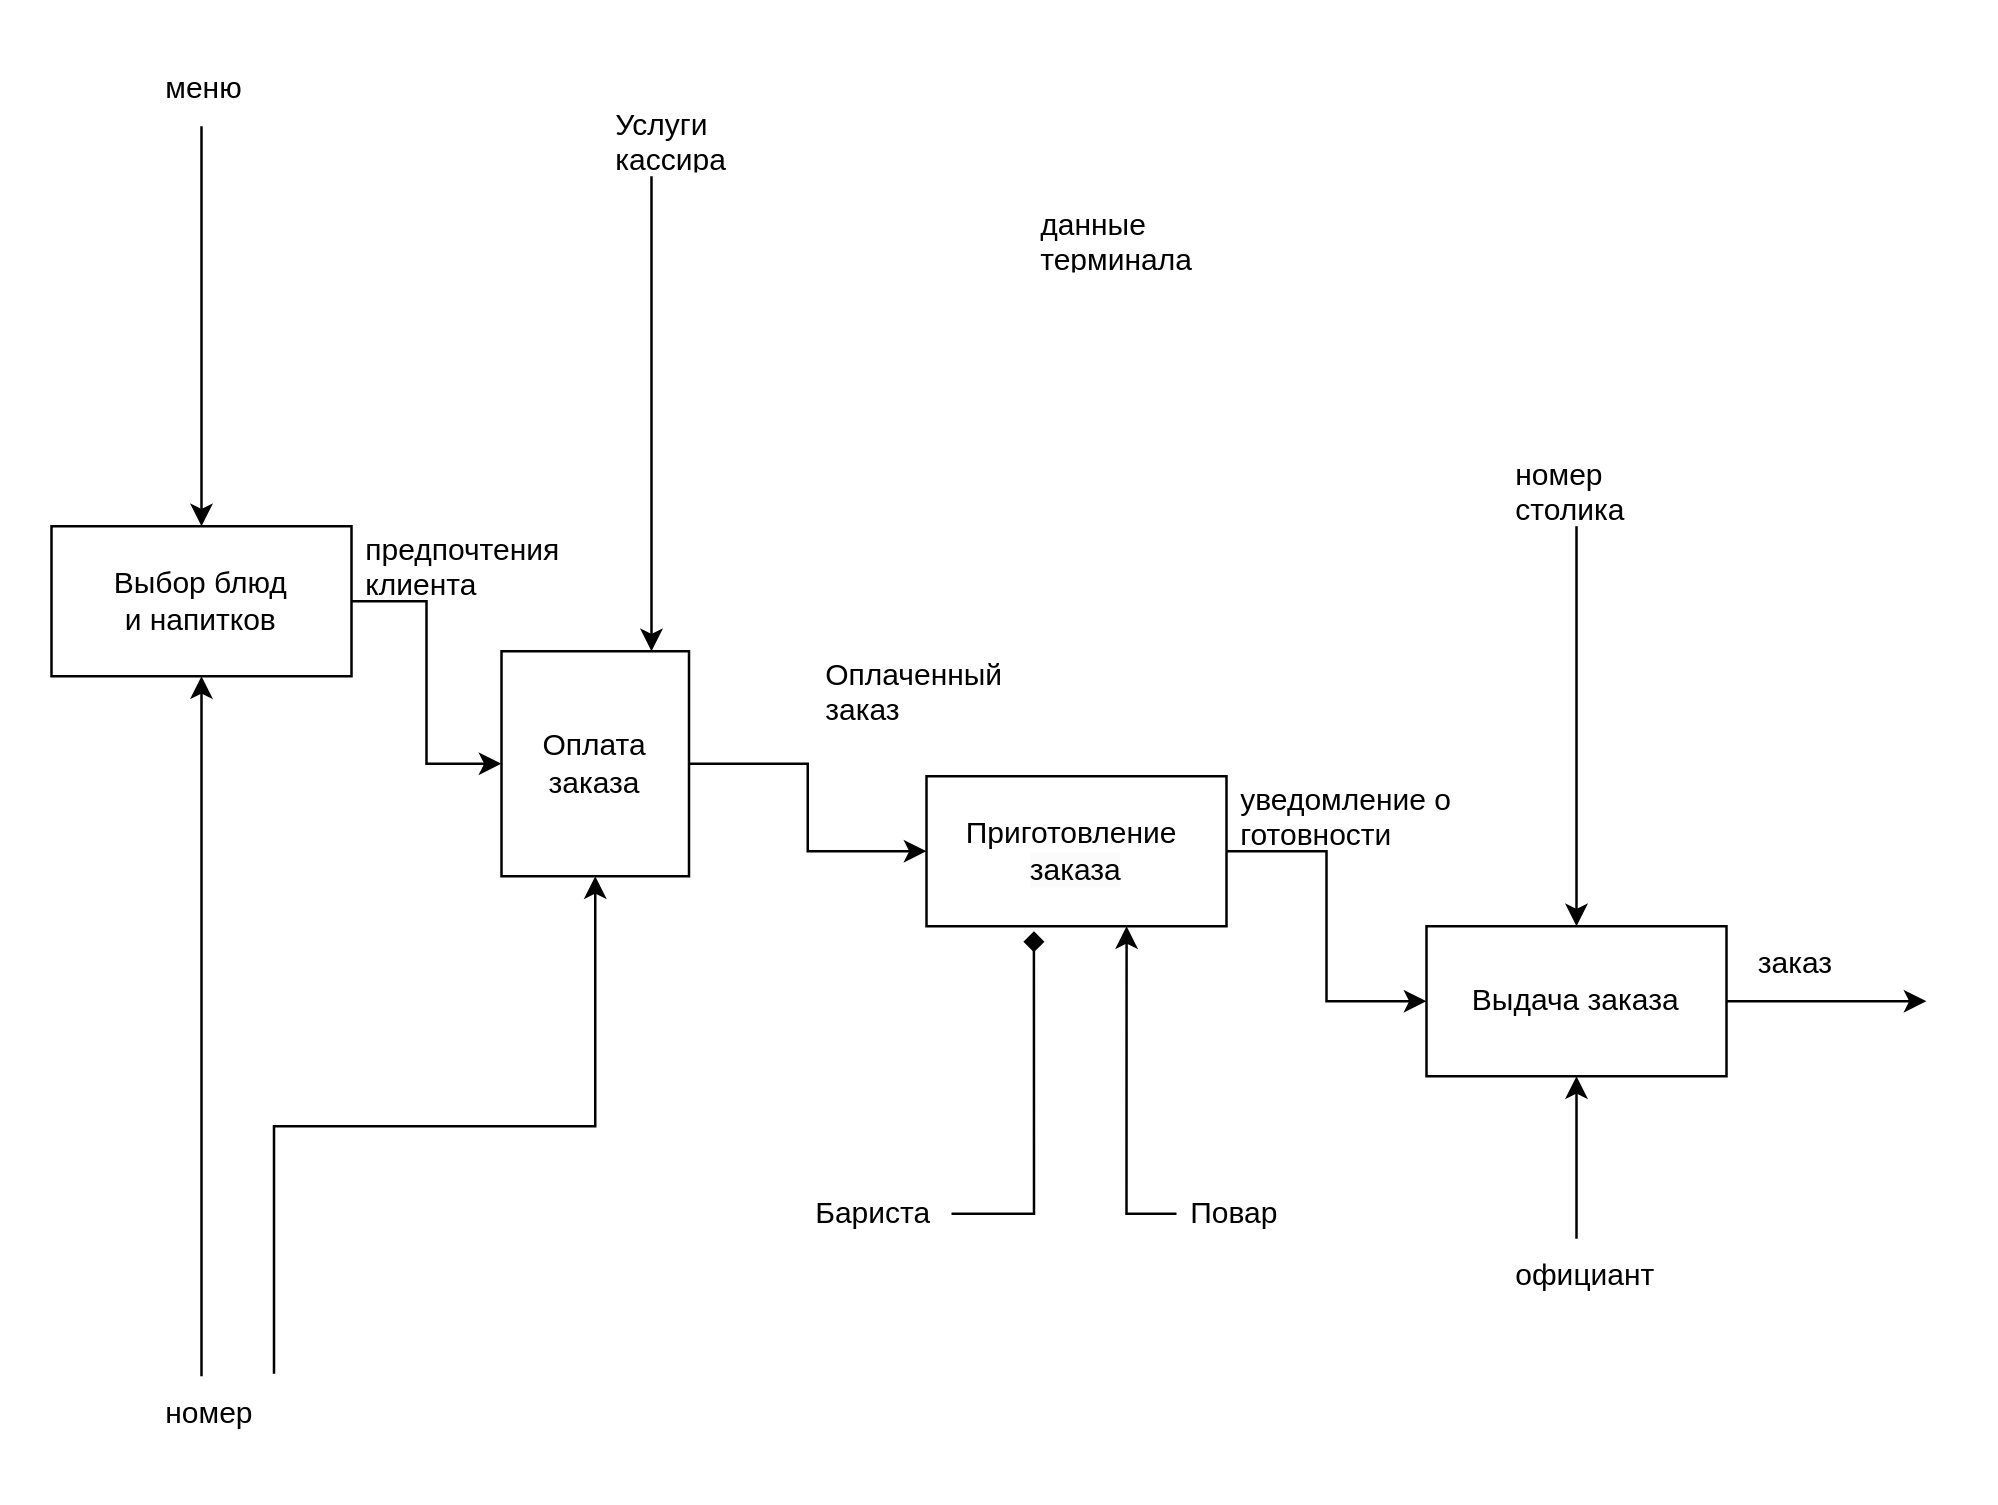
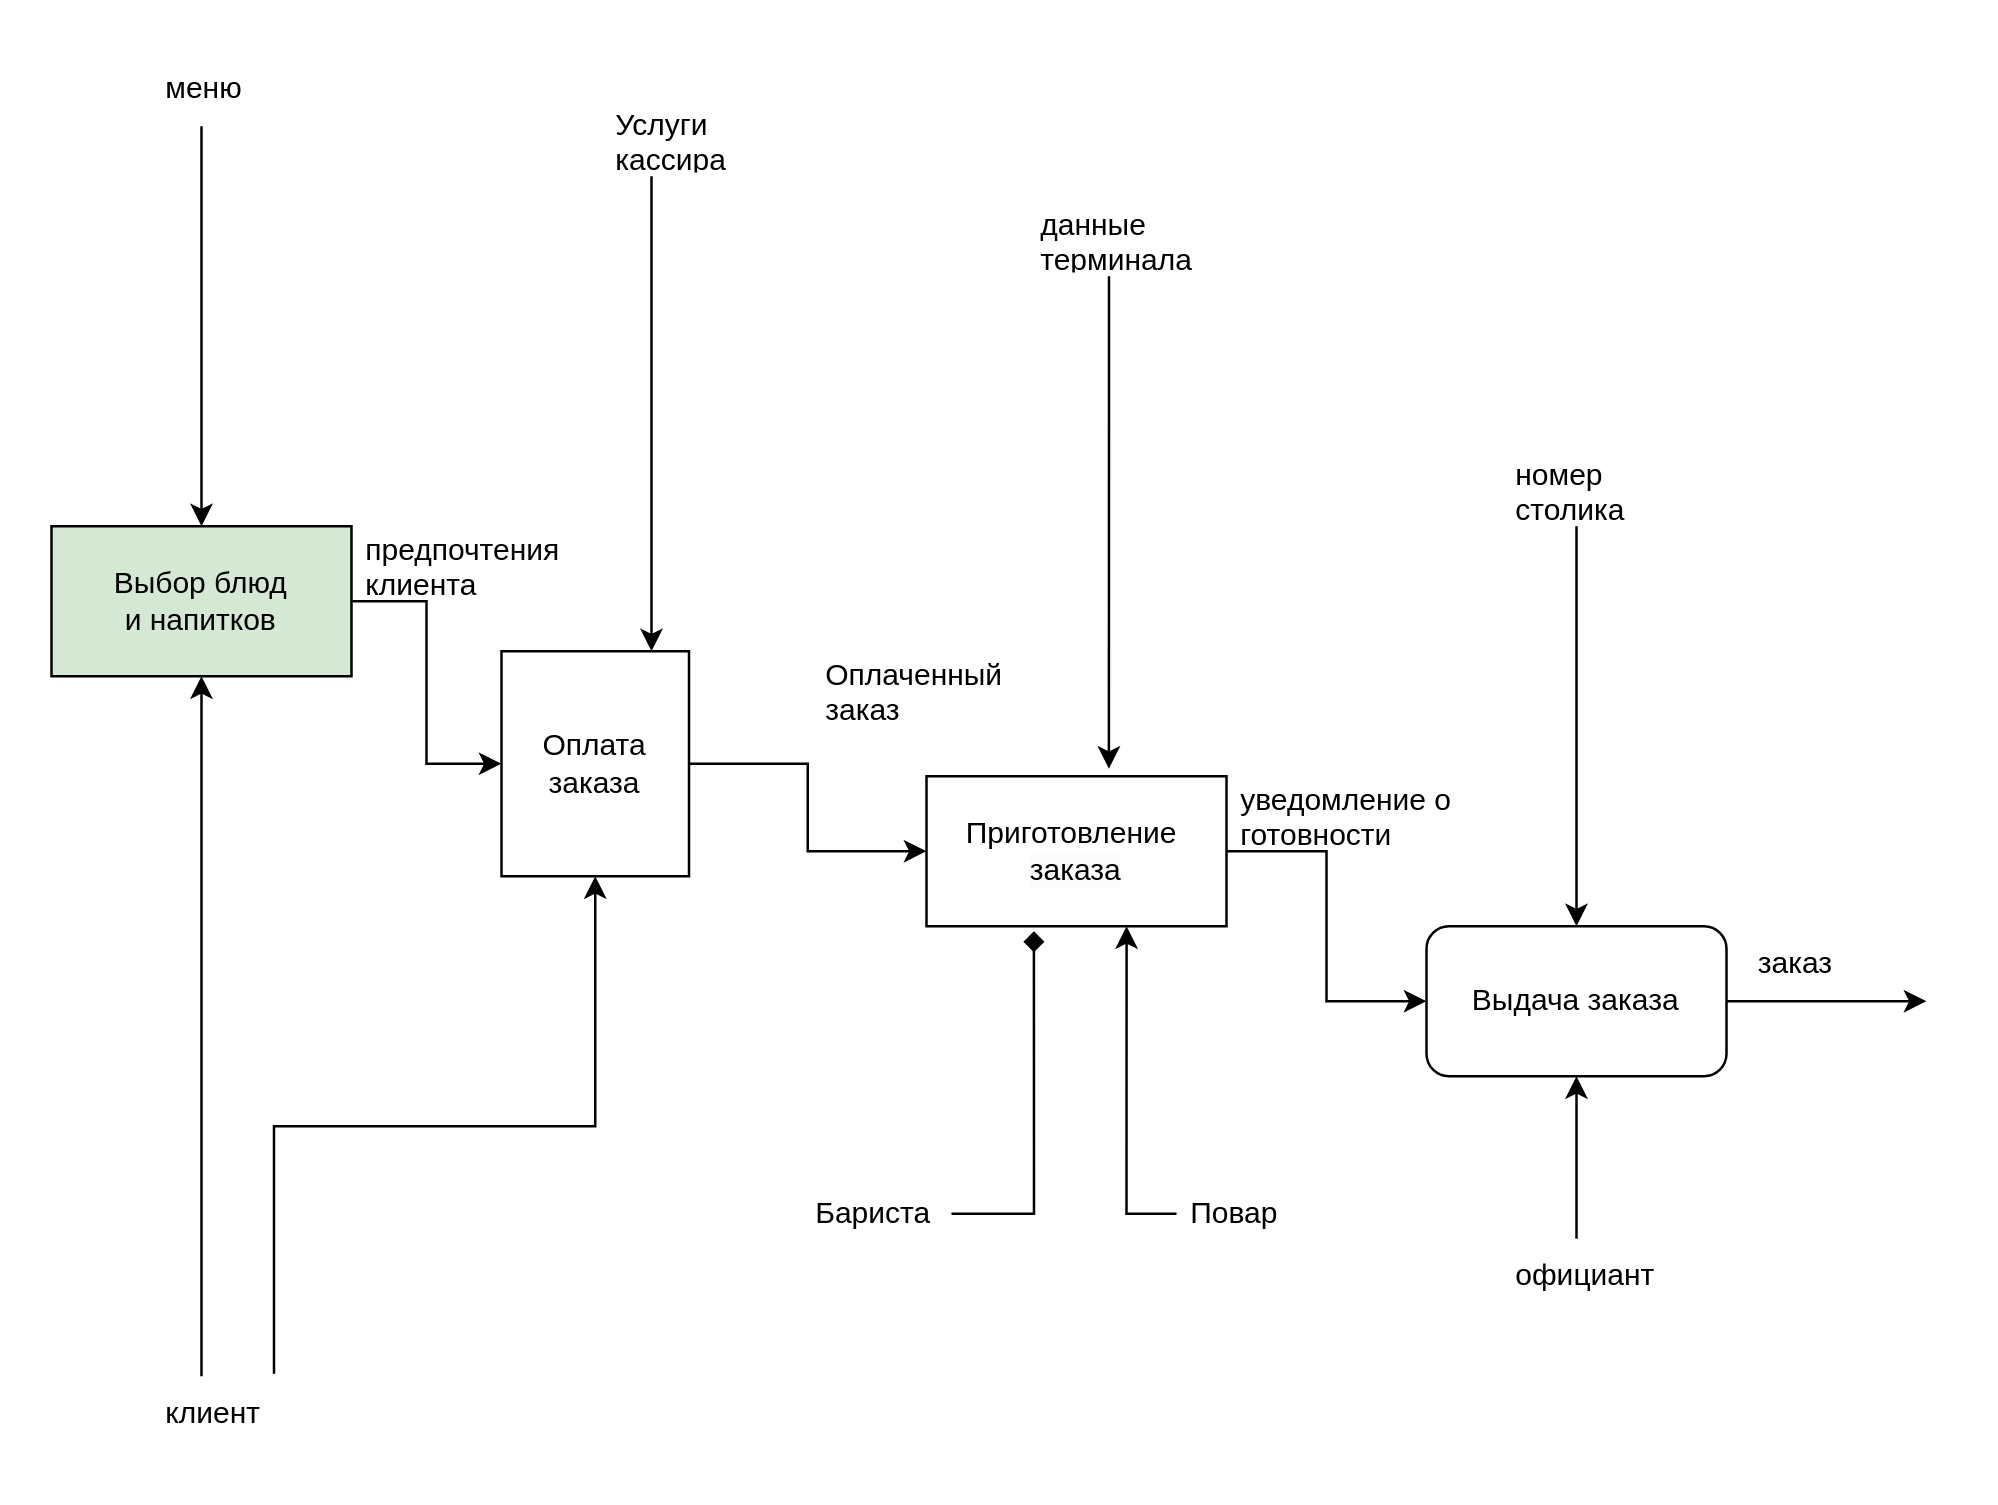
  <mxCell id="0" />
  <mxCell id="1" parent="0" />
  <mxCell id="2" style="edgeStyle=orthogonalEdgeStyle;rounded=0;orthogonalLoop=1;jettySize=auto;html=1;entryX=0;entryY=0.5;entryDx=0;entryDy=0;" edge="1" parent="1" source="3" target="10"><mxGeometry relative="1" as="geometry" /></mxCell>
- <mxCell id="3" value="Выбор блюд&lt;br&gt;&lt;font&gt;и напитков&lt;/font&gt;" style="rounded=0;whiteSpace=wrap;html=1;" vertex="1" parent="1"><mxGeometry x="20" y="210" width="120" height="60" as="geometry" /></mxCell>
+ <mxCell id="3" value="Выбор блюд&lt;br&gt;&lt;font&gt;и напитков&lt;/font&gt;" style="rounded=0;whiteSpace=wrap;html=1;fillColor=#d5e8d4;" vertex="1" parent="1"><mxGeometry x="20" y="210" width="120" height="60" as="geometry" /></mxCell>
  <mxCell id="4" style="edgeStyle=orthogonalEdgeStyle;rounded=0;orthogonalLoop=1;jettySize=auto;html=1;entryX=0.5;entryY=1;entryDx=0;entryDy=0;" edge="1" parent="1" target="3"><mxGeometry relative="1" as="geometry"><mxPoint x="80" y="550" as="sourcePoint" /><Array as="points"><mxPoint x="80" y="520" /><mxPoint x="80" y="520" /></Array></mxGeometry></mxCell>
  <mxCell id="5" style="edgeStyle=orthogonalEdgeStyle;rounded=0;orthogonalLoop=1;jettySize=auto;html=1;entryX=0.5;entryY=1;entryDx=0;entryDy=0;exitX=0.98;exitY=-0.033;exitDx=0;exitDy=0;exitPerimeter=0;" edge="1" parent="1" source="6" target="10"><mxGeometry relative="1" as="geometry"><mxPoint x="120" y="560" as="sourcePoint" /></mxGeometry></mxCell>
- <mxCell id="6" value="номер" style="text;strokeColor=none;fillColor=none;align=left;verticalAlign=middle;spacingLeft=4;spacingRight=4;overflow=hidden;points=[[0,0.5],[1,0.5]];portConstraint=eastwest;rotatable=0;whiteSpace=wrap;html=1;" vertex="1" parent="1"><mxGeometry x="60" y="550" width="50" height="30" as="geometry" /></mxCell>
+ <mxCell id="6" value="клиент" style="text;strokeColor=none;fillColor=none;align=left;verticalAlign=middle;spacingLeft=4;spacingRight=4;overflow=hidden;points=[[0,0.5],[1,0.5]];portConstraint=eastwest;rotatable=0;whiteSpace=wrap;html=1;" vertex="1" parent="1"><mxGeometry x="60" y="550" width="50" height="30" as="geometry" /></mxCell>
  <mxCell id="7" style="edgeStyle=orthogonalEdgeStyle;rounded=0;orthogonalLoop=1;jettySize=auto;html=1;entryX=0.5;entryY=0;entryDx=0;entryDy=0;" edge="1" parent="1" source="8" target="3"><mxGeometry relative="1" as="geometry"><Array as="points"><mxPoint x="80" y="90" /><mxPoint x="80" y="90" /></Array></mxGeometry></mxCell>
  <mxCell id="8" value="меню" style="text;strokeColor=none;fillColor=none;align=left;verticalAlign=middle;spacingLeft=4;spacingRight=4;overflow=hidden;points=[[0,0.5],[1,0.5]];portConstraint=eastwest;rotatable=0;whiteSpace=wrap;html=1;" vertex="1" parent="1"><mxGeometry x="60" y="20" width="80" height="30" as="geometry" /></mxCell>
  <mxCell id="9" style="edgeStyle=orthogonalEdgeStyle;rounded=0;orthogonalLoop=1;jettySize=auto;html=1;exitX=1;exitY=0.5;exitDx=0;exitDy=0;entryX=0;entryY=0.5;entryDx=0;entryDy=0;" edge="1" parent="1" source="10" target="15"><mxGeometry relative="1" as="geometry" /></mxCell>
  <mxCell id="10" value="Оплата заказа" style="rounded=0;whiteSpace=wrap;html=1;" vertex="1" parent="1"><mxGeometry x="200" y="260" width="75" height="90" as="geometry" /></mxCell>
  <mxCell id="11" value="предпочтения&amp;nbsp;&lt;br&gt;&lt;font&gt;клиента&lt;/font&gt;" style="text;strokeColor=none;fillColor=none;align=left;verticalAlign=middle;spacingLeft=4;spacingRight=4;overflow=hidden;points=[[0,0.5],[1,0.5]];portConstraint=eastwest;rotatable=0;whiteSpace=wrap;html=1;" vertex="1" parent="1"><mxGeometry x="140" y="210" width="90" height="30" as="geometry" /></mxCell>
  <mxCell id="12" style="edgeStyle=orthogonalEdgeStyle;rounded=0;orthogonalLoop=1;jettySize=auto;html=1;" edge="1" parent="1" source="13" target="10"><mxGeometry relative="1" as="geometry"><Array as="points"><mxPoint x="260" y="120" /><mxPoint x="260" y="120" /></Array></mxGeometry></mxCell>
  <mxCell id="13" value="Услуги кассира" style="text;strokeColor=none;fillColor=none;align=left;verticalAlign=middle;spacingLeft=4;spacingRight=4;overflow=hidden;points=[[0,0.5],[1,0.5]];portConstraint=eastwest;rotatable=0;whiteSpace=wrap;html=1;" vertex="1" parent="1"><mxGeometry x="240" y="40" width="80" height="30" as="geometry" /></mxCell>
  <mxCell id="14" style="edgeStyle=orthogonalEdgeStyle;rounded=0;orthogonalLoop=1;jettySize=auto;html=1;entryX=0;entryY=0.5;entryDx=0;entryDy=0;" edge="1" parent="1" source="15" target="24"><mxGeometry relative="1" as="geometry" /></mxCell>
  <mxCell id="15" value="&lt;font&gt;Приготовление&amp;nbsp;&lt;br&gt;&lt;span style=&quot;color: rgb(0, 0, 0); font-family: Helvetica; font-size: 12px; font-style: normal; font-variant-ligatures: normal; font-variant-caps: normal; font-weight: 400; letter-spacing: normal; orphans: 2; text-align: center; text-indent: 0px; text-transform: none; widows: 2; word-spacing: 0px; -webkit-text-stroke-width: 0px; background-color: rgb(251, 251, 251); text-decoration-thickness: initial; text-decoration-style: initial; text-decoration-color: initial; float: none; display: inline !important;&quot;&gt;заказа&lt;/span&gt;&lt;/font&gt;" style="rounded=0;whiteSpace=wrap;html=1;" vertex="1" parent="1"><mxGeometry x="370" y="310" width="120" height="60" as="geometry" /></mxCell>
  <mxCell id="16" value="Оплаченный заказ" style="text;strokeColor=none;fillColor=none;align=left;verticalAlign=middle;spacingLeft=4;spacingRight=4;overflow=hidden;points=[[0,0.5],[1,0.5]];portConstraint=eastwest;rotatable=0;whiteSpace=wrap;html=1;" vertex="1" parent="1"><mxGeometry x="324" y="260" width="80" height="30" as="geometry" /></mxCell>
  <mxCell id="17" style="edgeStyle=orthogonalEdgeStyle;rounded=0;orthogonalLoop=1;jettySize=auto;html=1;entryX=0.358;entryY=1.033;entryDx=0;entryDy=0;entryPerimeter=0;endArrow=diamond;" edge="1" parent="1" source="18" target="15"><mxGeometry relative="1" as="geometry" /></mxCell>
  <mxCell id="18" value="Бариста" style="text;strokeColor=none;fillColor=none;align=left;verticalAlign=middle;spacingLeft=4;spacingRight=4;overflow=hidden;points=[[0,0.5],[1,0.5]];portConstraint=eastwest;rotatable=0;whiteSpace=wrap;html=1;" vertex="1" parent="1"><mxGeometry x="320" y="470" width="60" height="30" as="geometry" /></mxCell>
  <mxCell id="19" style="edgeStyle=orthogonalEdgeStyle;rounded=0;orthogonalLoop=1;jettySize=auto;html=1;entryX=0.667;entryY=1;entryDx=0;entryDy=0;entryPerimeter=0;" edge="1" parent="1" source="20" target="15"><mxGeometry relative="1" as="geometry" /></mxCell>
  <mxCell id="20" value="Повар" style="text;strokeColor=none;fillColor=none;align=left;verticalAlign=middle;spacingLeft=4;spacingRight=4;overflow=hidden;points=[[0,0.5],[1,0.5]];portConstraint=eastwest;rotatable=0;whiteSpace=wrap;html=1;" vertex="1" parent="1"><mxGeometry x="470" y="470" width="80" height="30" as="geometry" /></mxCell>
+ <mxCell id="21" style="edgeStyle=orthogonalEdgeStyle;rounded=0;orthogonalLoop=1;jettySize=auto;html=1;entryX=0.608;entryY=-0.05;entryDx=0;entryDy=0;entryPerimeter=0;" edge="1" parent="1" source="22" target="15"><mxGeometry relative="1" as="geometry"><Array as="points"><mxPoint x="443" y="150" /><mxPoint x="443" y="150" /></Array></mxGeometry></mxCell>
  <mxCell id="22" value="данные терминала" style="text;strokeColor=none;fillColor=none;align=left;verticalAlign=middle;spacingLeft=4;spacingRight=4;overflow=hidden;points=[[0,0.5],[1,0.5]];portConstraint=eastwest;rotatable=0;whiteSpace=wrap;html=1;" vertex="1" parent="1"><mxGeometry x="410" y="80" width="80" height="30" as="geometry" /></mxCell>
  <mxCell id="23" style="edgeStyle=orthogonalEdgeStyle;rounded=0;orthogonalLoop=1;jettySize=auto;html=1;" edge="1" parent="1" source="24"><mxGeometry relative="1" as="geometry"><mxPoint x="770" y="400" as="targetPoint" /></mxGeometry></mxCell>
- <mxCell id="24" value="Выдача заказа" style="rounded=0;whiteSpace=wrap;html=1;" vertex="1" parent="1"><mxGeometry x="570" y="370" width="120" height="60" as="geometry" /></mxCell>
+ <mxCell id="24" value="Выдача заказа" style="whiteSpace=wrap;html=1;rounded=1;" vertex="1" parent="1"><mxGeometry x="570" y="370" width="120" height="60" as="geometry" /></mxCell>
  <mxCell id="25" value="уведомление о готовности заказа" style="text;strokeColor=none;fillColor=none;align=left;verticalAlign=middle;spacingLeft=4;spacingRight=4;overflow=hidden;points=[[0,0.5],[1,0.5]];portConstraint=eastwest;rotatable=0;whiteSpace=wrap;html=1;" vertex="1" parent="1"><mxGeometry x="490" y="310" width="100" height="30" as="geometry" /></mxCell>
  <mxCell id="26" style="edgeStyle=orthogonalEdgeStyle;rounded=0;orthogonalLoop=1;jettySize=auto;html=1;entryX=0.5;entryY=1;entryDx=0;entryDy=0;" edge="1" parent="1" source="27" target="24"><mxGeometry relative="1" as="geometry"><Array as="points"><mxPoint x="630" y="480" /><mxPoint x="630" y="480" /></Array></mxGeometry></mxCell>
  <mxCell id="27" value="официант" style="text;strokeColor=none;fillColor=none;align=left;verticalAlign=middle;spacingLeft=4;spacingRight=4;overflow=hidden;points=[[0,0.5],[1,0.5]];portConstraint=eastwest;rotatable=0;whiteSpace=wrap;html=1;" vertex="1" parent="1"><mxGeometry x="600" y="495" width="80" height="30" as="geometry" /></mxCell>
  <mxCell id="28" style="edgeStyle=orthogonalEdgeStyle;rounded=0;orthogonalLoop=1;jettySize=auto;html=1;entryX=0.5;entryY=0;entryDx=0;entryDy=0;" edge="1" parent="1" source="29" target="24"><mxGeometry relative="1" as="geometry"><Array as="points"><mxPoint x="630" y="250" /><mxPoint x="630" y="250" /></Array></mxGeometry></mxCell>
  <mxCell id="29" value="номер столика" style="text;strokeColor=none;fillColor=none;align=left;verticalAlign=middle;spacingLeft=4;spacingRight=4;overflow=hidden;points=[[0,0.5],[1,0.5]];portConstraint=eastwest;rotatable=0;whiteSpace=wrap;html=1;" vertex="1" parent="1"><mxGeometry x="600" y="180" width="80" height="30" as="geometry" /></mxCell>
  <mxCell id="30" value="заказ" style="text;strokeColor=none;fillColor=none;align=left;verticalAlign=middle;spacingLeft=4;spacingRight=4;overflow=hidden;points=[[0,0.5],[1,0.5]];portConstraint=eastwest;rotatable=0;whiteSpace=wrap;html=1;" vertex="1" parent="1"><mxGeometry x="697" y="370" width="80" height="30" as="geometry" /></mxCell>
